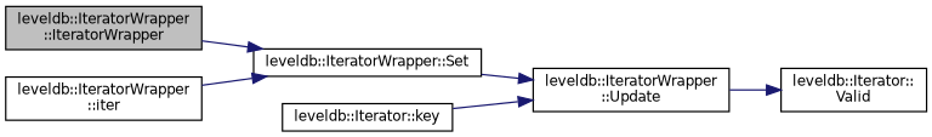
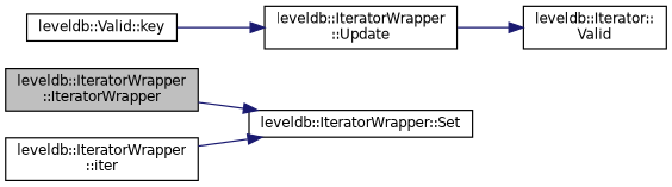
  digraph {
    rankdir=LR
    node [color=black fillcolor=white fontname=Helvetica fontsize=10 shape=record style=filled]
    edge [color=midnightblue fontname=Helvetica fontsize=10 labelfontname=Helvetica labelfontsize=10 style=solid]
    n1 [fillcolor=grey75 fontcolor=black height=0.2 label="leveldb::IteratorWrapper\l::IteratorWrapper" width=0.4]
    n2 [height=0.2 label="leveldb::IteratorWrapper::Set" width=0.4]
    n3 [height=0.2 label="leveldb::IteratorWrapper\l::Update" width=0.4]
    n4 [height=0.2 label="leveldb::IteratorWrapper\l::iter" width=0.4]
    n5 [height=0.2 label="leveldb::Iterator::\lValid" width=0.4]
-   n6 [height=0.2 label="leveldb::Iterator::key" width=0.4]
+   n6 [height=0.2 label="leveldb::Valid::key" width=0.4]
    n1 -> n2
-   n2 -> n3
    n3 -> n5
    n4 -> n2
    n6 -> n3
  }
